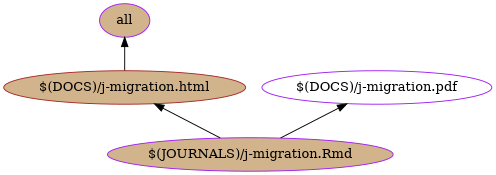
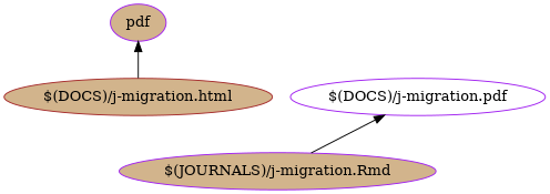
  digraph {
    rankdir=BT
    node [color=purple fillcolor=tan style=filled]
    "$(DOCS)/j-migration.html" [color=brown]
-   all
+   all [label=pdf]
    "$(DOCS)/j-migration.pdf" [fillcolor=white]
    "$(JOURNALS)/j-migration.Rmd"
    "$(DOCS)/j-migration.html" -> all
-   "$(JOURNALS)/j-migration.Rmd" -> "$(DOCS)/j-migration.html"
    "$(JOURNALS)/j-migration.Rmd" -> "$(DOCS)/j-migration.pdf"
  }
